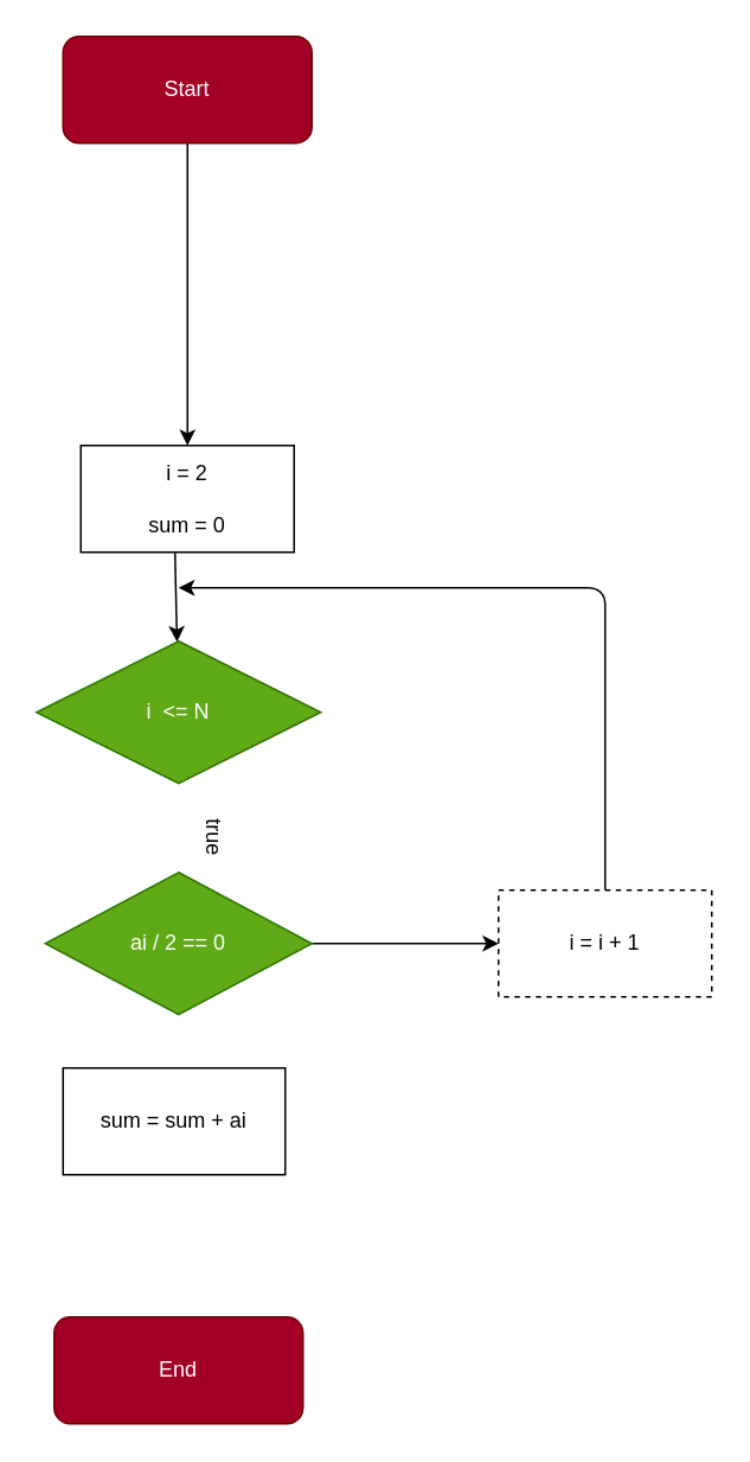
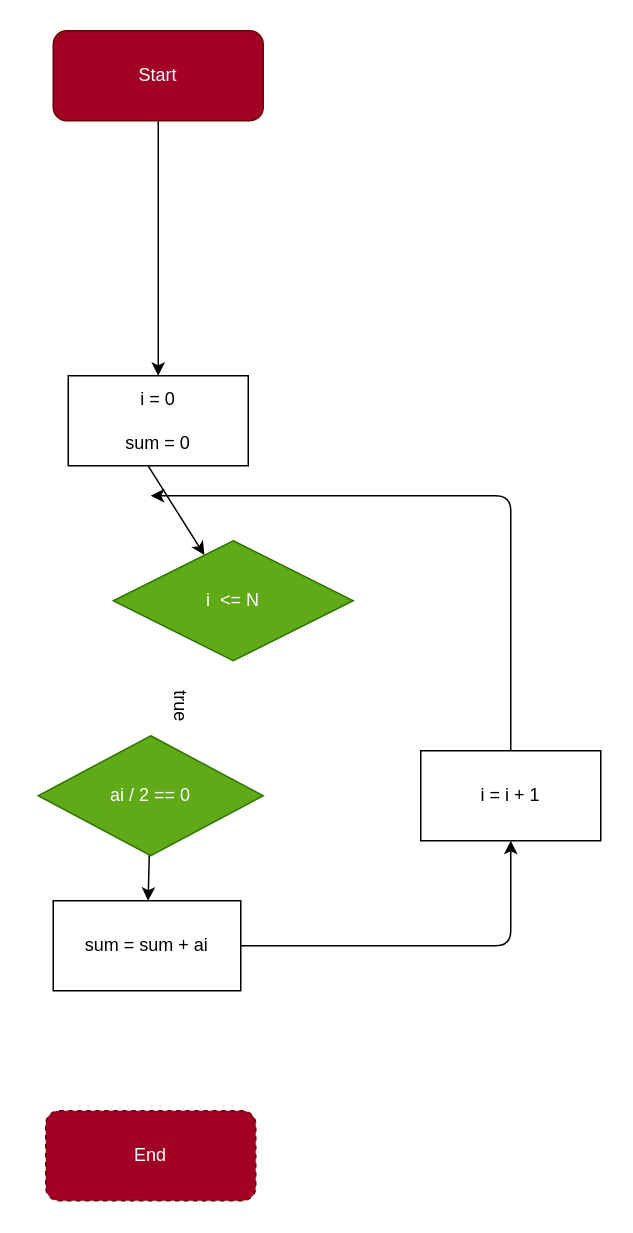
  <mxCell id="0" />
  <mxCell id="1" parent="0" />
  <mxCell id="2" value="" style="edgeStyle=none;html=1;" parent="1" source="3" edge="1"><mxGeometry relative="1" as="geometry"><mxPoint x="105" y="250" as="targetPoint" /></mxGeometry></mxCell>
  <mxCell id="3" value="Start" style="rounded=1;whiteSpace=wrap;html=1;fillColor=#a20025;fontColor=#ffffff;strokeColor=#6F0000;" parent="1" vertex="1"><mxGeometry x="35" y="20" width="140" height="60" as="geometry" /></mxCell>
- <mxCell id="4" value="End" style="rounded=1;whiteSpace=wrap;html=1;fillColor=#a20025;fontColor=#ffffff;strokeColor=#6F0000;" parent="1" vertex="1"><mxGeometry x="30" y="740" width="140" height="60" as="geometry" /></mxCell>
+ <mxCell id="4" value="End" style="rounded=1;whiteSpace=wrap;html=1;fillColor=#a20025;fontColor=#ffffff;strokeColor=#6F0000;dashed=1;" parent="1" vertex="1"><mxGeometry x="30" y="740" width="140" height="60" as="geometry" /></mxCell>
  <mxCell id="5" value="" style="edgeStyle=none;html=1;exitX=0.453;exitY=0.993;exitDx=0;exitDy=0;exitPerimeter=0;" parent="1" target="6" edge="1"><mxGeometry relative="1" as="geometry"><mxPoint x="97.95" y="309.58" as="sourcePoint" /></mxGeometry></mxCell>
- <mxCell id="6" value="i&amp;nbsp; &amp;lt;= N" style="rhombus;whiteSpace=wrap;html=1;fillColor=#60a917;fontColor=#ffffff;strokeColor=#2D7600;" parent="1" vertex="1"><mxGeometry x="20" y="360" width="160" height="80" as="geometry" /></mxCell>
+ <mxCell id="6" value="i&amp;nbsp; &amp;lt;= N" style="rhombus;whiteSpace=wrap;html=1;fillColor=#60a917;fontColor=#ffffff;strokeColor=#2D7600;" parent="1" vertex="1"><mxGeometry x="75" y="360" width="160" height="80" as="geometry" /></mxCell>
  <mxCell id="7" value="true" style="text;html=1;align=center;verticalAlign=middle;resizable=0;points=[];autosize=1;strokeColor=none;fillColor=none;rotation=90;" parent="1" vertex="1"><mxGeometry x="100" y="455" width="40" height="30" as="geometry" /></mxCell>
- <mxCell id="8" style="edgeStyle=none;html=1;entryX=0;entryY=0.5;entryDx=0;entryDy=0;" edge="1" parent="1" source="9" target="14"><mxGeometry relative="1" as="geometry" /></mxCell>
+ <mxCell id="8" style="edgeStyle=none;html=1;" edge="1" parent="1" source="9" target="12"><mxGeometry relative="1" as="geometry" /></mxCell>
  <mxCell id="9" value="ai / 2 == 0" style="rhombus;whiteSpace=wrap;html=1;fillColor=#60a917;fontColor=#ffffff;strokeColor=#2D7600;" parent="1" vertex="1"><mxGeometry x="25" y="490" width="150" height="80" as="geometry" /></mxCell>
- <mxCell id="10" value="i = 2&lt;br&gt;&lt;br&gt;sum = 0" style="rounded=0;whiteSpace=wrap;html=1;" vertex="1" parent="1"><mxGeometry x="45" y="250" width="120" height="60" as="geometry" /></mxCell>
+ <mxCell id="10" value="i = 0&lt;br&gt;&lt;br&gt;sum = 0" style="rounded=0;whiteSpace=wrap;html=1;" vertex="1" parent="1"><mxGeometry x="45" y="250" width="120" height="60" as="geometry" /></mxCell>
+ <mxCell id="11" style="edgeStyle=none;html=1;entryX=0.5;entryY=1;entryDx=0;entryDy=0;" edge="1" parent="1" source="12" target="14"><mxGeometry relative="1" as="geometry"><Array as="points"><mxPoint x="340" y="630" /></Array></mxGeometry></mxCell>
  <mxCell id="12" value="sum = sum + ai" style="rounded=0;whiteSpace=wrap;html=1;" vertex="1" parent="1"><mxGeometry x="35" y="600" width="125" height="60" as="geometry" /></mxCell>
  <mxCell id="13" style="edgeStyle=none;html=1;" edge="1" parent="1" source="14"><mxGeometry relative="1" as="geometry"><mxPoint x="100" y="330" as="targetPoint" /><Array as="points"><mxPoint x="340" y="330" /></Array></mxGeometry></mxCell>
- <mxCell id="14" value="i = i + 1" style="rounded=0;whiteSpace=wrap;html=1;dashed=1;" vertex="1" parent="1"><mxGeometry x="280" y="500" width="120" height="60" as="geometry" /></mxCell>
+ <mxCell id="14" value="i = i + 1" style="rounded=0;whiteSpace=wrap;html=1;" vertex="1" parent="1"><mxGeometry x="280" y="500" width="120" height="60" as="geometry" /></mxCell>
